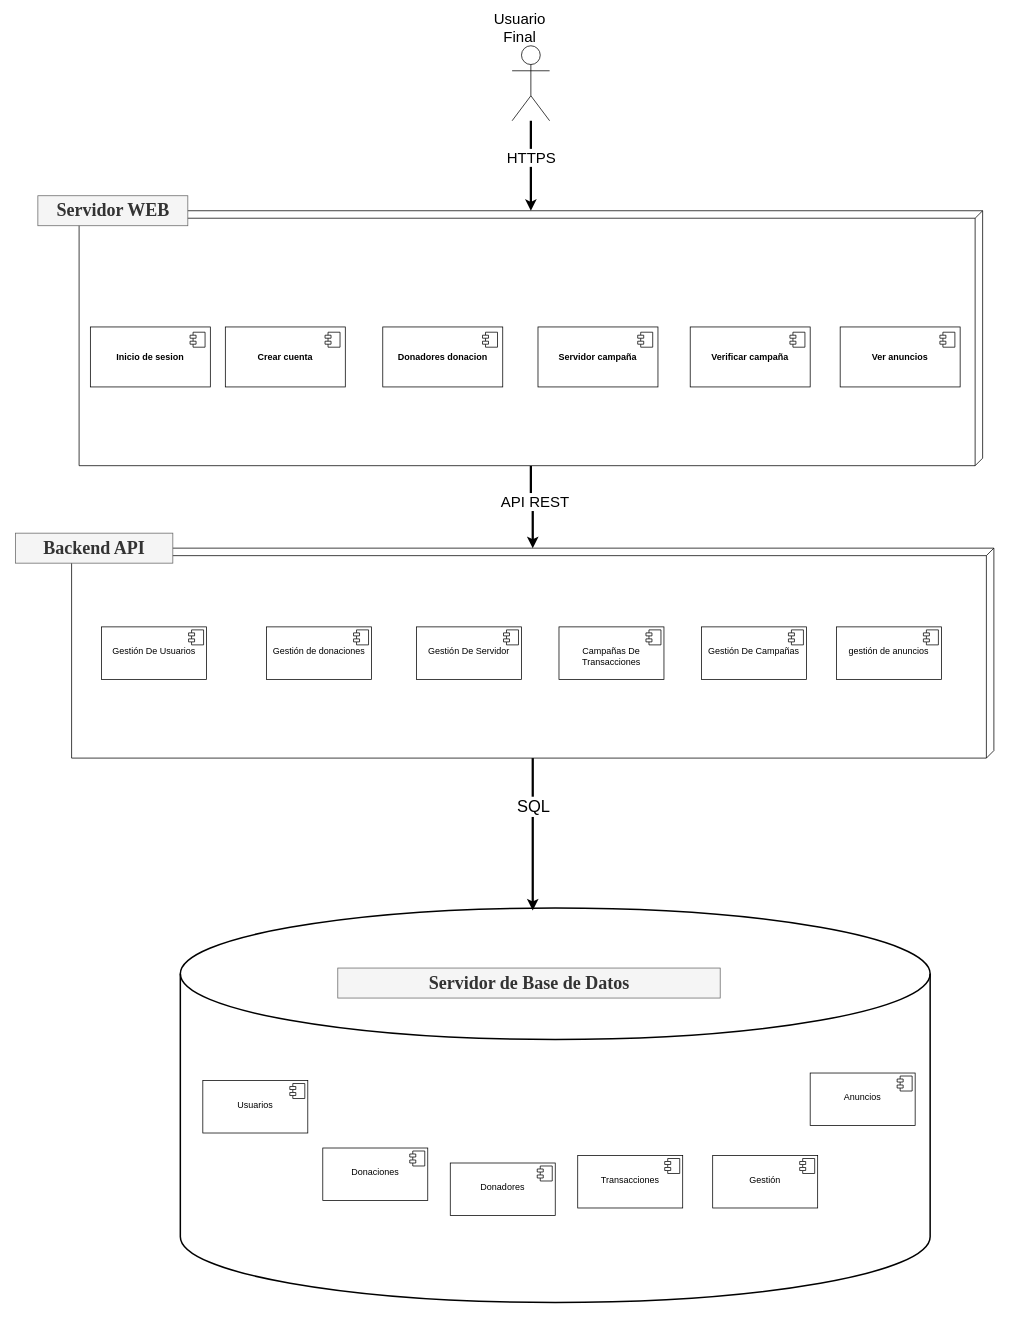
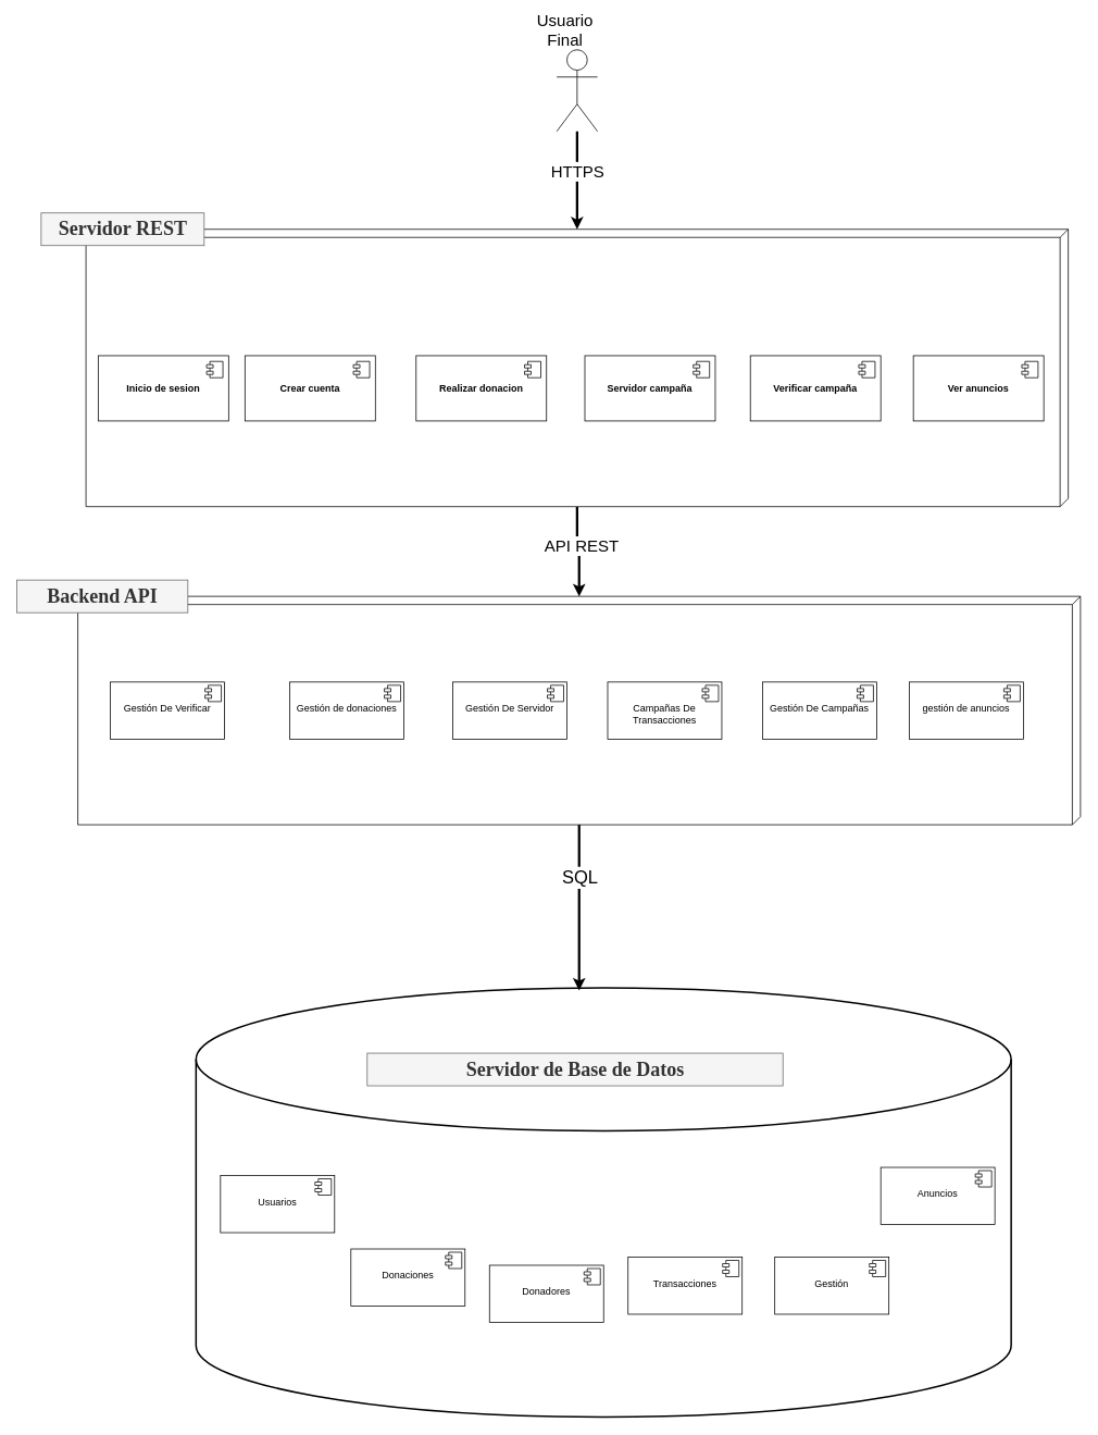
  <mxCell id="0" />
  <mxCell id="1" parent="0" />
  <mxCell id="2" value="" style="verticalAlign=top;align=left;spacingTop=8;spacingLeft=2;spacingRight=12;shape=cube;size=10;direction=south;fontStyle=4;html=1;whiteSpace=wrap;" vertex="1" parent="1"><mxGeometry x="95" y="730" width="1230" height="280" as="geometry" /></mxCell>
  <mxCell id="3" style="edgeStyle=orthogonalEdgeStyle;rounded=0;orthogonalLoop=1;jettySize=auto;html=1;strokeWidth=3;" edge="1" parent="1" source="5" target="2"><mxGeometry relative="1" as="geometry" /></mxCell>
  <mxCell id="4" value="API REST" style="edgeLabel;html=1;align=center;verticalAlign=middle;resizable=0;points=[];fontSize=20;" vertex="1" connectable="0" parent="3"><mxGeometry x="-0.159" y="5" relative="1" as="geometry"><mxPoint as="offset" /></mxGeometry></mxCell>
  <mxCell id="5" value="" style="verticalAlign=top;align=left;spacingTop=8;spacingLeft=2;spacingRight=12;shape=cube;size=10;direction=south;fontStyle=4;html=1;whiteSpace=wrap;" vertex="1" parent="1"><mxGeometry x="105" y="280" width="1205" height="340" as="geometry" /></mxCell>
  <mxCell id="6" value="" style="strokeWidth=2;html=1;shape=mxgraph.flowchart.database;whiteSpace=wrap;" vertex="1" parent="1"><mxGeometry x="240" y="1210" width="1000" height="526" as="geometry" /></mxCell>
- <mxCell id="7" value="Servidor WEB" style="text;strokeColor=#666666;fillColor=#f5f5f5;html=1;fontSize=24;fontStyle=1;verticalAlign=middle;align=center;fontFamily=Verdana;fontColor=#333333;" vertex="1" parent="1"><mxGeometry x="50" y="260" width="200" height="40" as="geometry" /></mxCell>
- <mxCell id="8" value="&lt;p style=&quot;margin:0px;margin-top:6px;text-align:center;&quot;&gt;&lt;br&gt;&lt;/p&gt;&lt;p style=&quot;margin:0px;margin-top:6px;text-align:center;&quot;&gt;Gestión De Usuarios&lt;/p&gt;" style="align=left;overflow=fill;html=1;dropTarget=0;whiteSpace=wrap;" vertex="1" parent="1"><mxGeometry x="135" y="835" width="140" height="70" as="geometry" /></mxCell>
+ <mxCell id="7" value="Servidor REST" style="text;strokeColor=#666666;fillColor=#f5f5f5;html=1;fontSize=24;fontStyle=1;verticalAlign=middle;align=center;fontFamily=Verdana;fontColor=#333333;" vertex="1" parent="1"><mxGeometry x="50" y="260" width="200" height="40" as="geometry" /></mxCell>
+ <mxCell id="8" value="&lt;p style=&quot;margin:0px;margin-top:6px;text-align:center;&quot;&gt;&lt;br&gt;&lt;/p&gt;&lt;p style=&quot;margin:0px;margin-top:6px;text-align:center;&quot;&gt;Gestión De Verificar&lt;/p&gt;" style="align=left;overflow=fill;html=1;dropTarget=0;whiteSpace=wrap;" vertex="1" parent="1"><mxGeometry x="135" y="835" width="140" height="70" as="geometry" /></mxCell>
  <mxCell id="9" value="" style="shape=component;jettyWidth=8;jettyHeight=4;" vertex="1" parent="8"><mxGeometry x="1" width="20" height="20" relative="1" as="geometry"><mxPoint x="-24" y="4" as="offset" /></mxGeometry></mxCell>
  <mxCell id="10" value="&lt;p style=&quot;margin:0px;margin-top:6px;text-align:center;&quot;&gt;&lt;br&gt;&lt;/p&gt;&lt;p style=&quot;margin:0px;margin-top:6px;text-align:center;&quot;&gt;Gestión de donaciones&lt;/p&gt;" style="align=left;overflow=fill;html=1;dropTarget=0;whiteSpace=wrap;" vertex="1" parent="1"><mxGeometry x="355" y="835" width="140" height="70" as="geometry" /></mxCell>
  <mxCell id="11" value="" style="shape=component;jettyWidth=8;jettyHeight=4;" vertex="1" parent="10"><mxGeometry x="1" width="20" height="20" relative="1" as="geometry"><mxPoint x="-24" y="4" as="offset" /></mxGeometry></mxCell>
  <mxCell id="12" value="&lt;p style=&quot;margin:0px;margin-top:6px;text-align:center;&quot;&gt;&lt;br&gt;&lt;/p&gt;&lt;p style=&quot;margin:0px;margin-top:6px;text-align:center;&quot;&gt;Gestión De Servidor&lt;/p&gt;" style="align=left;overflow=fill;html=1;dropTarget=0;whiteSpace=wrap;" vertex="1" parent="1"><mxGeometry x="555" y="835" width="140" height="70" as="geometry" /></mxCell>
  <mxCell id="13" value="" style="shape=component;jettyWidth=8;jettyHeight=4;" vertex="1" parent="12"><mxGeometry x="1" width="20" height="20" relative="1" as="geometry"><mxPoint x="-24" y="4" as="offset" /></mxGeometry></mxCell>
  <mxCell id="14" value="&lt;p style=&quot;margin:0px;margin-top:6px;text-align:center;&quot;&gt;&lt;br&gt;&lt;/p&gt;&lt;p style=&quot;margin:0px;margin-top:6px;text-align:center;&quot;&gt;Gestión De Campañas&lt;/p&gt;" style="align=left;overflow=fill;html=1;dropTarget=0;whiteSpace=wrap;" vertex="1" parent="1"><mxGeometry x="935" y="835" width="140" height="70" as="geometry" /></mxCell>
  <mxCell id="15" value="" style="shape=component;jettyWidth=8;jettyHeight=4;" vertex="1" parent="14"><mxGeometry x="1" width="20" height="20" relative="1" as="geometry"><mxPoint x="-24" y="4" as="offset" /></mxGeometry></mxCell>
  <mxCell id="16" value="&lt;p style=&quot;margin:0px;margin-top:6px;text-align:center;&quot;&gt;&lt;br&gt;&lt;/p&gt;&lt;p style=&quot;margin:0px;margin-top:6px;text-align:center;&quot;&gt;Campañas De Transacciones&lt;/p&gt;" style="align=left;overflow=fill;html=1;dropTarget=0;whiteSpace=wrap;" vertex="1" parent="1"><mxGeometry x="745" y="835" width="140" height="70" as="geometry" /></mxCell>
  <mxCell id="17" value="" style="shape=component;jettyWidth=8;jettyHeight=4;" vertex="1" parent="16"><mxGeometry x="1" width="20" height="20" relative="1" as="geometry"><mxPoint x="-24" y="4" as="offset" /></mxGeometry></mxCell>
  <mxCell id="18" value="&lt;p style=&quot;margin:0px;margin-top:6px;text-align:center;&quot;&gt;&lt;br&gt;&lt;/p&gt;&lt;p style=&quot;margin:0px;margin-top:6px;text-align:center;&quot;&gt;Usuarios&lt;/p&gt;" style="align=left;overflow=fill;html=1;dropTarget=0;whiteSpace=wrap;" vertex="1" parent="1"><mxGeometry x="270" y="1440" width="140" height="70" as="geometry" /></mxCell>
  <mxCell id="19" value="" style="shape=component;jettyWidth=8;jettyHeight=4;" vertex="1" parent="18"><mxGeometry x="1" width="20" height="20" relative="1" as="geometry"><mxPoint x="-24" y="4" as="offset" /></mxGeometry></mxCell>
  <mxCell id="20" value="&lt;p style=&quot;margin:0px;margin-top:6px;text-align:center;&quot;&gt;&lt;br&gt;&lt;/p&gt;&lt;p style=&quot;margin:0px;margin-top:6px;text-align:center;&quot;&gt;Donaciones&lt;/p&gt;" style="align=left;overflow=fill;html=1;dropTarget=0;whiteSpace=wrap;" vertex="1" parent="1"><mxGeometry x="430" y="1530" width="140" height="70" as="geometry" /></mxCell>
  <mxCell id="21" value="" style="shape=component;jettyWidth=8;jettyHeight=4;" vertex="1" parent="20"><mxGeometry x="1" width="20" height="20" relative="1" as="geometry"><mxPoint x="-24" y="4" as="offset" /></mxGeometry></mxCell>
  <mxCell id="22" value="&lt;p style=&quot;margin:0px;margin-top:6px;text-align:center;&quot;&gt;&lt;br&gt;&lt;/p&gt;&lt;p style=&quot;margin:0px;margin-top:6px;text-align:center;&quot;&gt;Donadores&lt;/p&gt;" style="align=left;overflow=fill;html=1;dropTarget=0;whiteSpace=wrap;" vertex="1" parent="1"><mxGeometry x="600" y="1550" width="140" height="70" as="geometry" /></mxCell>
  <mxCell id="23" value="" style="shape=component;jettyWidth=8;jettyHeight=4;" vertex="1" parent="22"><mxGeometry x="1" width="20" height="20" relative="1" as="geometry"><mxPoint x="-24" y="4" as="offset" /></mxGeometry></mxCell>
  <mxCell id="24" value="&lt;p style=&quot;margin:0px;margin-top:6px;text-align:center;&quot;&gt;&lt;br&gt;&lt;/p&gt;&lt;p style=&quot;margin:0px;margin-top:6px;text-align:center;&quot;&gt;Gestión&lt;/p&gt;" style="align=left;overflow=fill;html=1;dropTarget=0;whiteSpace=wrap;" vertex="1" parent="1"><mxGeometry x="950" y="1540" width="140" height="70" as="geometry" /></mxCell>
  <mxCell id="25" value="" style="shape=component;jettyWidth=8;jettyHeight=4;" vertex="1" parent="24"><mxGeometry x="1" width="20" height="20" relative="1" as="geometry"><mxPoint x="-24" y="4" as="offset" /></mxGeometry></mxCell>
  <mxCell id="26" value="&lt;p style=&quot;margin:0px;margin-top:6px;text-align:center;&quot;&gt;&lt;br&gt;&lt;/p&gt;&lt;p style=&quot;margin:0px;margin-top:6px;text-align:center;&quot;&gt;Transacciones&lt;/p&gt;" style="align=left;overflow=fill;html=1;dropTarget=0;whiteSpace=wrap;" vertex="1" parent="1"><mxGeometry x="770" y="1540" width="140" height="70" as="geometry" /></mxCell>
  <mxCell id="27" value="" style="shape=component;jettyWidth=8;jettyHeight=4;" vertex="1" parent="26"><mxGeometry x="1" width="20" height="20" relative="1" as="geometry"><mxPoint x="-24" y="4" as="offset" /></mxGeometry></mxCell>
  <mxCell id="28" value="Servidor de Base de Datos" style="text;strokeColor=#666666;fillColor=#f5f5f5;html=1;fontSize=24;fontStyle=1;verticalAlign=middle;align=center;fontFamily=Verdana;fontColor=#333333;" vertex="1" parent="1"><mxGeometry x="450" y="1290" width="510" height="40" as="geometry" /></mxCell>
  <mxCell id="29" value="Backend API" style="text;html=1;fontSize=24;fontStyle=1;verticalAlign=middle;align=center;fontFamily=Verdana;fillColor=#f5f5f5;strokeColor=#666666;fontColor=#333333;" vertex="1" parent="1"><mxGeometry x="20" y="710" width="210" height="40" as="geometry" /></mxCell>
  <mxCell id="30" value="" style="shape=umlActor;verticalLabelPosition=bottom;verticalAlign=top;html=1;outlineConnect=0;" vertex="1" parent="1"><mxGeometry x="682.5" y="60" width="50" height="100" as="geometry" /></mxCell>
  <mxCell id="31" value="&lt;b&gt;Servidor campaña&lt;/b&gt;" style="html=1;dropTarget=0;whiteSpace=wrap;" vertex="1" parent="1"><mxGeometry x="717" y="435" width="160" height="80" as="geometry" /></mxCell>
  <mxCell id="32" value="" style="shape=module;jettyWidth=8;jettyHeight=4;" vertex="1" parent="31"><mxGeometry x="1" width="20" height="20" relative="1" as="geometry"><mxPoint x="-27" y="7" as="offset" /></mxGeometry></mxCell>
- <mxCell id="33" value="&lt;b&gt;Donadores donacion&lt;br&gt;&lt;/b&gt;" style="html=1;dropTarget=0;whiteSpace=wrap;" vertex="1" parent="1"><mxGeometry x="510" y="435" width="160" height="80" as="geometry" /></mxCell>
+ <mxCell id="33" value="&lt;b&gt;Realizar donacion&lt;br&gt;&lt;/b&gt;" style="html=1;dropTarget=0;whiteSpace=wrap;" vertex="1" parent="1"><mxGeometry x="510" y="435" width="160" height="80" as="geometry" /></mxCell>
  <mxCell id="34" value="" style="shape=module;jettyWidth=8;jettyHeight=4;" vertex="1" parent="33"><mxGeometry x="1" width="20" height="20" relative="1" as="geometry"><mxPoint x="-27" y="7" as="offset" /></mxGeometry></mxCell>
  <mxCell id="35" value="&lt;b&gt;Crear cuenta&lt;br&gt;&lt;/b&gt;" style="html=1;dropTarget=0;whiteSpace=wrap;" vertex="1" parent="1"><mxGeometry x="300" y="435" width="160" height="80" as="geometry" /></mxCell>
  <mxCell id="36" value="" style="shape=module;jettyWidth=8;jettyHeight=4;" vertex="1" parent="35"><mxGeometry x="1" width="20" height="20" relative="1" as="geometry"><mxPoint x="-27" y="7" as="offset" /></mxGeometry></mxCell>
  <mxCell id="37" value="&lt;b&gt;Verificar campaña&lt;br&gt;&lt;/b&gt;" style="html=1;dropTarget=0;whiteSpace=wrap;" vertex="1" parent="1"><mxGeometry x="920" y="435" width="160" height="80" as="geometry" /></mxCell>
  <mxCell id="38" value="" style="shape=module;jettyWidth=8;jettyHeight=4;" vertex="1" parent="37"><mxGeometry x="1" width="20" height="20" relative="1" as="geometry"><mxPoint x="-27" y="7" as="offset" /></mxGeometry></mxCell>
  <mxCell id="39" value="&lt;b&gt;Inicio de sesion&lt;br&gt;&lt;/b&gt;" style="html=1;dropTarget=0;whiteSpace=wrap;" vertex="1" parent="1"><mxGeometry x="120" y="435" width="160" height="80" as="geometry" /></mxCell>
  <mxCell id="40" value="" style="shape=module;jettyWidth=8;jettyHeight=4;" vertex="1" parent="39"><mxGeometry x="1" width="20" height="20" relative="1" as="geometry"><mxPoint x="-27" y="7" as="offset" /></mxGeometry></mxCell>
  <mxCell id="41" value="&lt;p style=&quot;margin:0px;margin-top:6px;text-align:center;&quot;&gt;&lt;br&gt;&lt;/p&gt;&lt;p style=&quot;margin:0px;margin-top:6px;text-align:center;&quot;&gt;gestión de anuncios &lt;br&gt;&lt;/p&gt;" style="align=left;overflow=fill;html=1;dropTarget=0;whiteSpace=wrap;" vertex="1" parent="1"><mxGeometry x="1115" y="835" width="140" height="70" as="geometry" /></mxCell>
  <mxCell id="42" value="" style="shape=component;jettyWidth=8;jettyHeight=4;" vertex="1" parent="41"><mxGeometry x="1" width="20" height="20" relative="1" as="geometry"><mxPoint x="-24" y="4" as="offset" /></mxGeometry></mxCell>
  <mxCell id="43" value="&lt;p style=&quot;margin:0px;margin-top:6px;text-align:center;&quot;&gt;&lt;br&gt;&lt;/p&gt;&lt;p style=&quot;margin:0px;margin-top:6px;text-align:center;&quot;&gt;Anuncios&lt;/p&gt;" style="align=left;overflow=fill;html=1;dropTarget=0;whiteSpace=wrap;" vertex="1" parent="1"><mxGeometry x="1080" y="1430" width="140" height="70" as="geometry" /></mxCell>
  <mxCell id="44" value="" style="shape=component;jettyWidth=8;jettyHeight=4;" vertex="1" parent="43"><mxGeometry x="1" width="20" height="20" relative="1" as="geometry"><mxPoint x="-24" y="4" as="offset" /></mxGeometry></mxCell>
  <mxCell id="45" value="&lt;b&gt;Ver anuncios&lt;br&gt;&lt;/b&gt;" style="html=1;dropTarget=0;whiteSpace=wrap;" vertex="1" parent="1"><mxGeometry x="1120" y="435" width="160" height="80" as="geometry" /></mxCell>
  <mxCell id="46" value="" style="shape=module;jettyWidth=8;jettyHeight=4;" vertex="1" parent="45"><mxGeometry x="1" width="20" height="20" relative="1" as="geometry"><mxPoint x="-27" y="7" as="offset" /></mxGeometry></mxCell>
  <mxCell id="47" style="edgeStyle=orthogonalEdgeStyle;rounded=0;orthogonalLoop=1;jettySize=auto;html=1;entryX=0.47;entryY=0.006;entryDx=0;entryDy=0;entryPerimeter=0;strokeWidth=3;" edge="1" parent="1" source="2" target="6"><mxGeometry relative="1" as="geometry" /></mxCell>
  <mxCell id="48" value="&lt;div&gt;SQL&lt;/div&gt;" style="edgeLabel;html=1;align=center;verticalAlign=middle;resizable=0;points=[];fontSize=22;" vertex="1" connectable="0" parent="47"><mxGeometry x="-0.376" y="10" relative="1" as="geometry"><mxPoint x="-10" y="1" as="offset" /></mxGeometry></mxCell>
  <mxCell id="49" style="edgeStyle=orthogonalEdgeStyle;rounded=0;orthogonalLoop=1;jettySize=auto;html=1;strokeWidth=3;fontSize=20;" edge="1" parent="1" source="30" target="5"><mxGeometry relative="1" as="geometry"><mxPoint x="810" y="220" as="targetPoint" /></mxGeometry></mxCell>
  <mxCell id="50" value="HTTPS" style="edgeLabel;html=1;align=center;verticalAlign=middle;resizable=0;points=[];fontSize=20;" vertex="1" connectable="0" parent="49"><mxGeometry x="-0.208" relative="1" as="geometry"><mxPoint as="offset" /></mxGeometry></mxCell>
  <mxCell id="51" value="Usuario Final" style="text;html=1;align=center;verticalAlign=middle;whiteSpace=wrap;rounded=0;fontSize=20;" vertex="1" parent="1"><mxGeometry x="662.5" y="20" width="60" height="30" as="geometry" /></mxCell>
